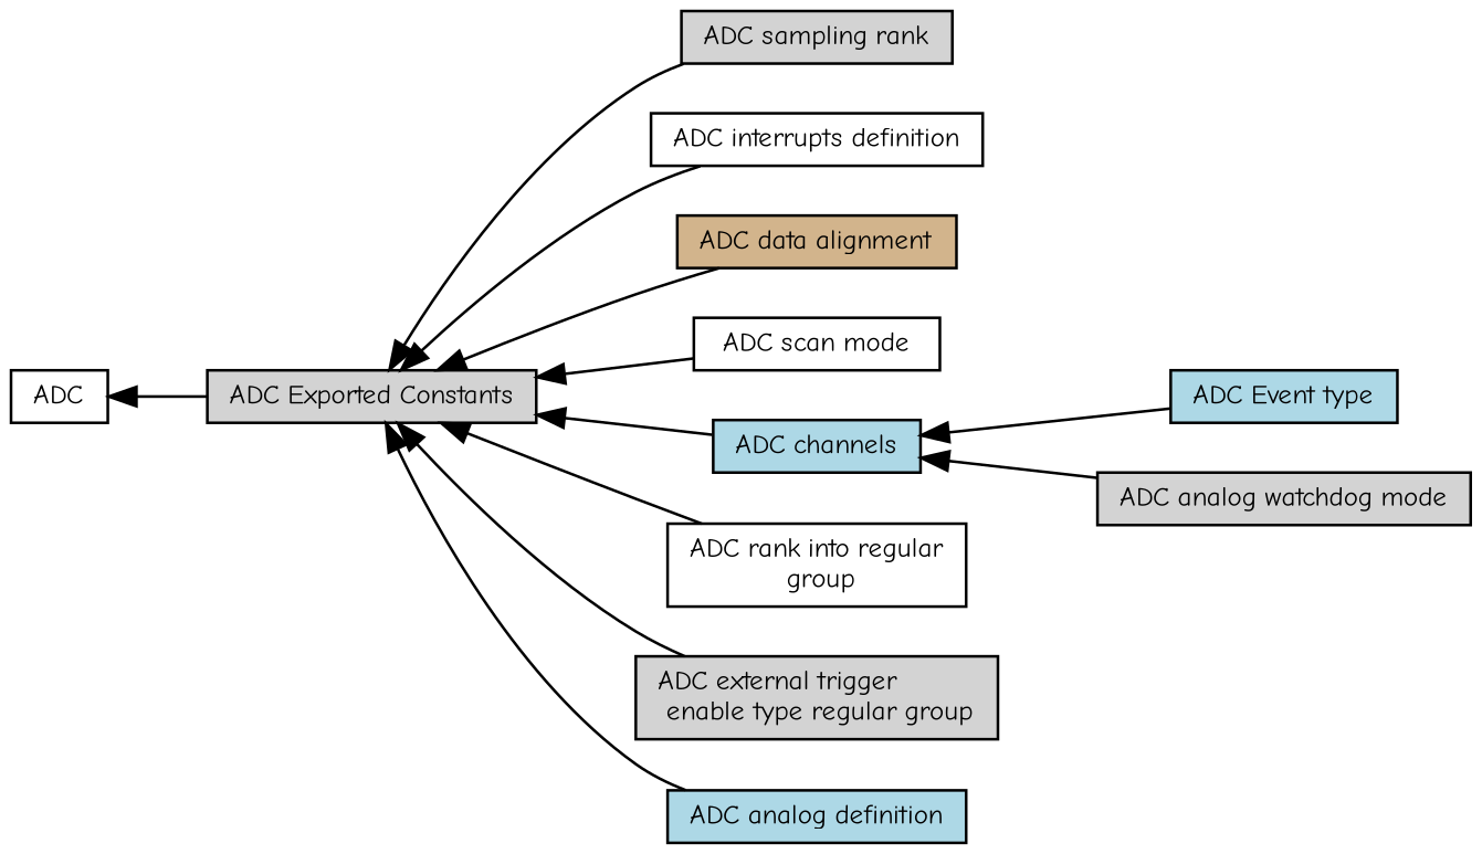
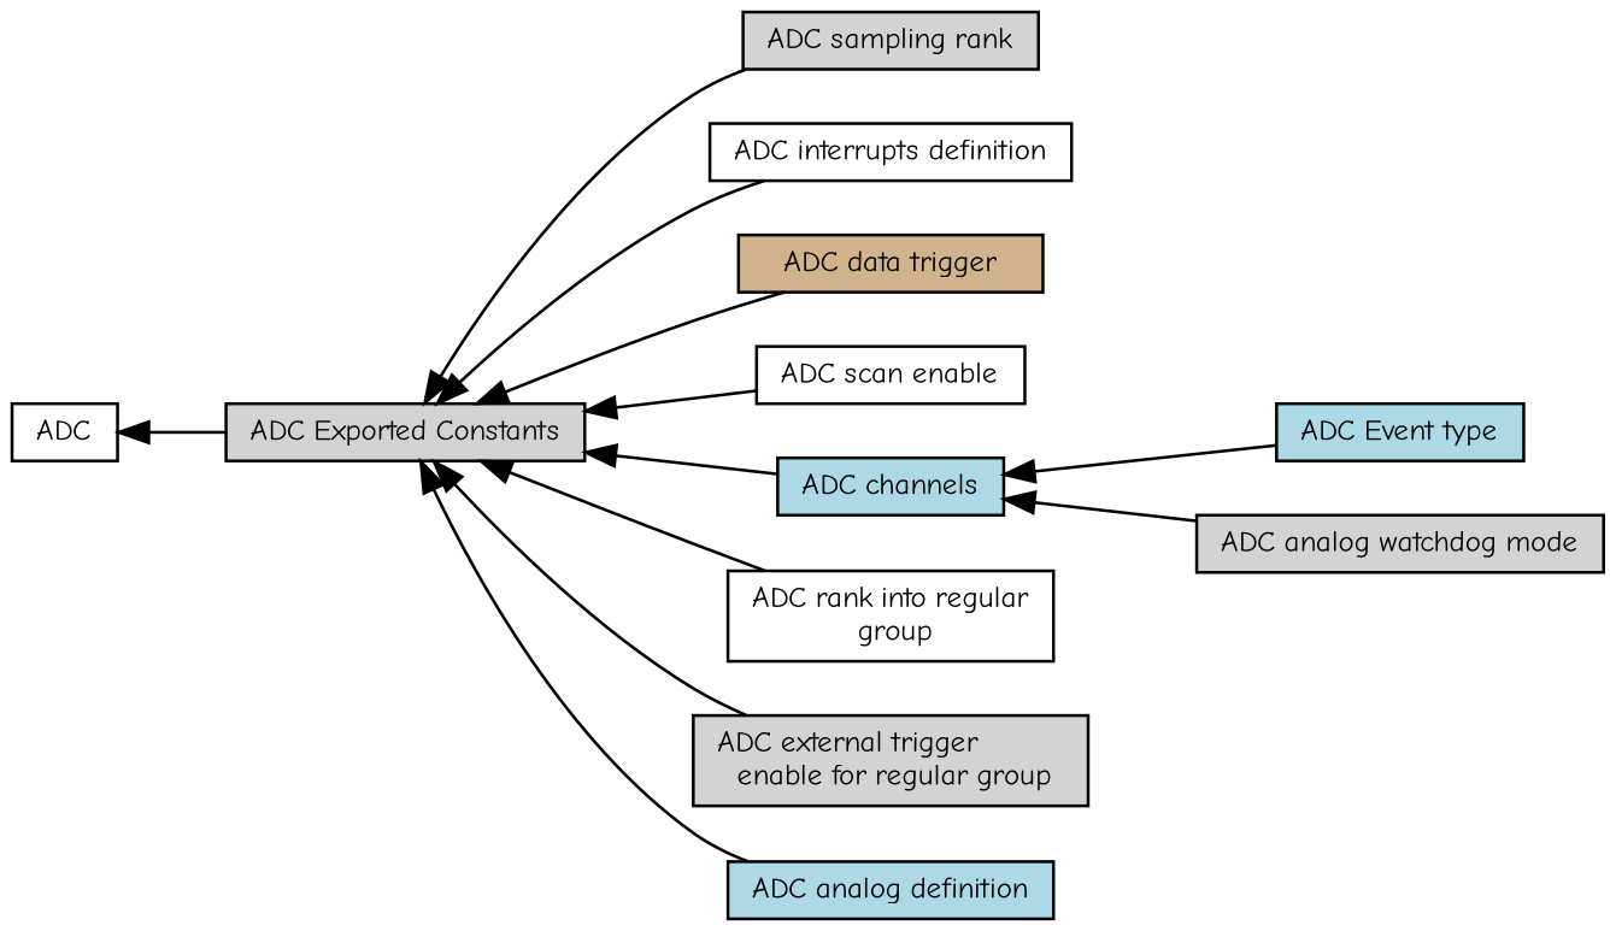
  digraph {
    fontname="Comic Neue"
    rankdir=LR
    node [color=black fillcolor=lightgrey fontname="Comic Neue" fontsize=10 shape=box style=filled]
    edge [dir=back fontname="Comic Neue" fontsize=10 labelfontname=Helvetica labelfontsize=10 shape=plaintext style=solid]
    n1 [fillcolor=lightblue height=0.2 label="ADC Event type" width=0.4]
    n2 [height=0.2 label="ADC sampling rank" width=0.4]
    n3 [fillcolor=white height=0.2 label="ADC interrupts definition" width=0.4]
-   n4 [fillcolor=tan height=0.2 label="ADC data alignment" width=0.4]
-   n5 [fillcolor=white height=0.2 label="ADC scan mode" width=0.4]
+   n4 [fillcolor=tan height=0.2 label="ADC data trigger" width=0.4]
+   n5 [fillcolor=white height=0.2 label="ADC scan enable" width=0.4]
    n6 [fillcolor=lightblue height=0.2 label="ADC channels" width=0.4]
    n7 [height=0.2 label="ADC analog watchdog mode" width=0.4]
    n8 [fillcolor=white height=0.2 label="ADC rank into regular\l group" width=0.4]
-   n9 [height=0.2 label="ADC external trigger\l enable type regular group" width=0.4]
+   n9 [height=0.2 label="ADC external trigger\l enable for regular group" width=0.4]
    n10 [fillcolor=white height=0.2 label=ADC width=0.4]
    n11 [fontcolor=black height=0.2 label="ADC Exported Constants" width=0.4]
    n12 [fillcolor=lightblue height=0.2 label="ADC analog definition" width=0.4]
    n6 -> n1
    n6 -> n7
    n10 -> n11
    n11 -> n2
    n11 -> n3
    n11 -> n4
    n11 -> n5
    n11 -> n6
    n11 -> n8
    n11 -> n9
    n11 -> n12
  }
